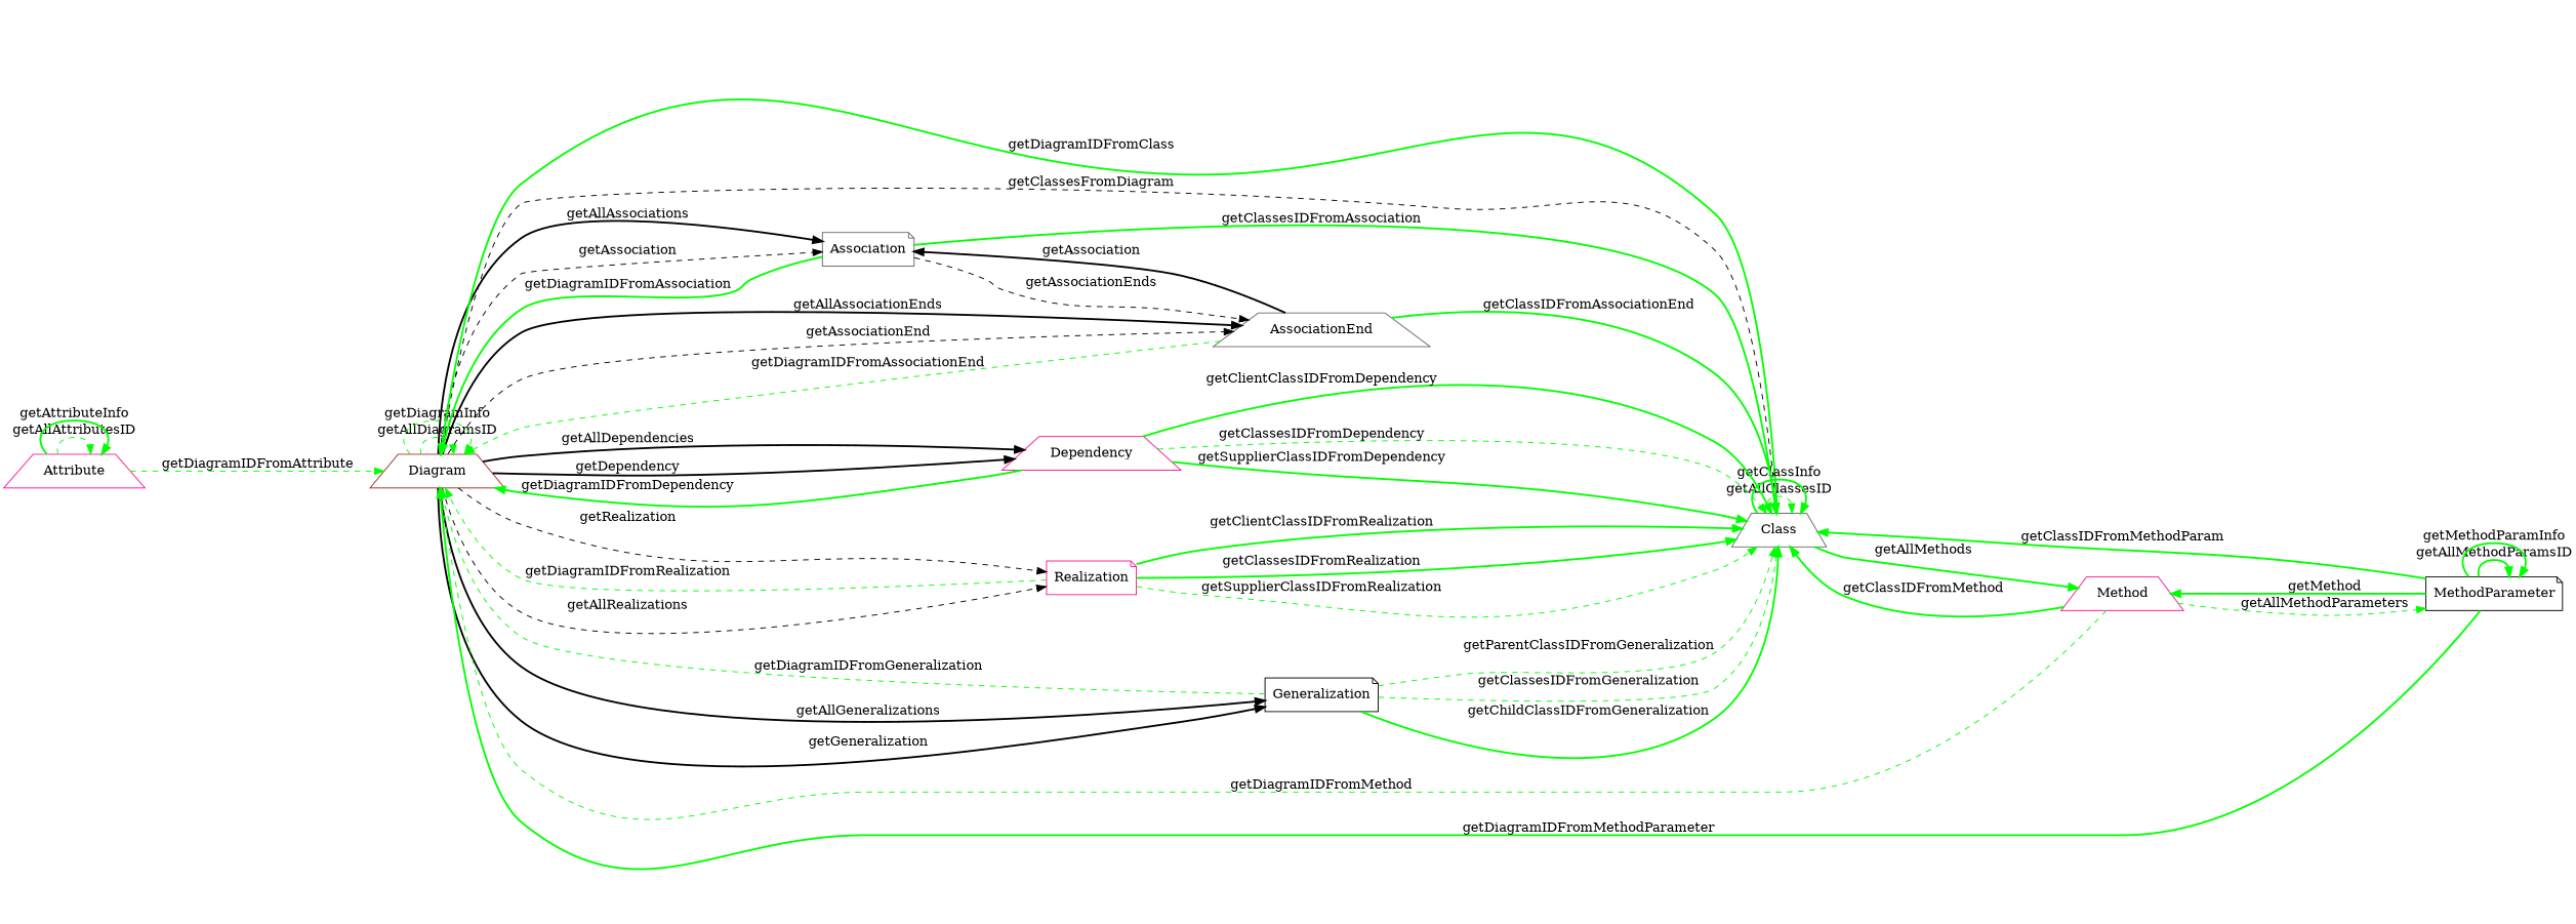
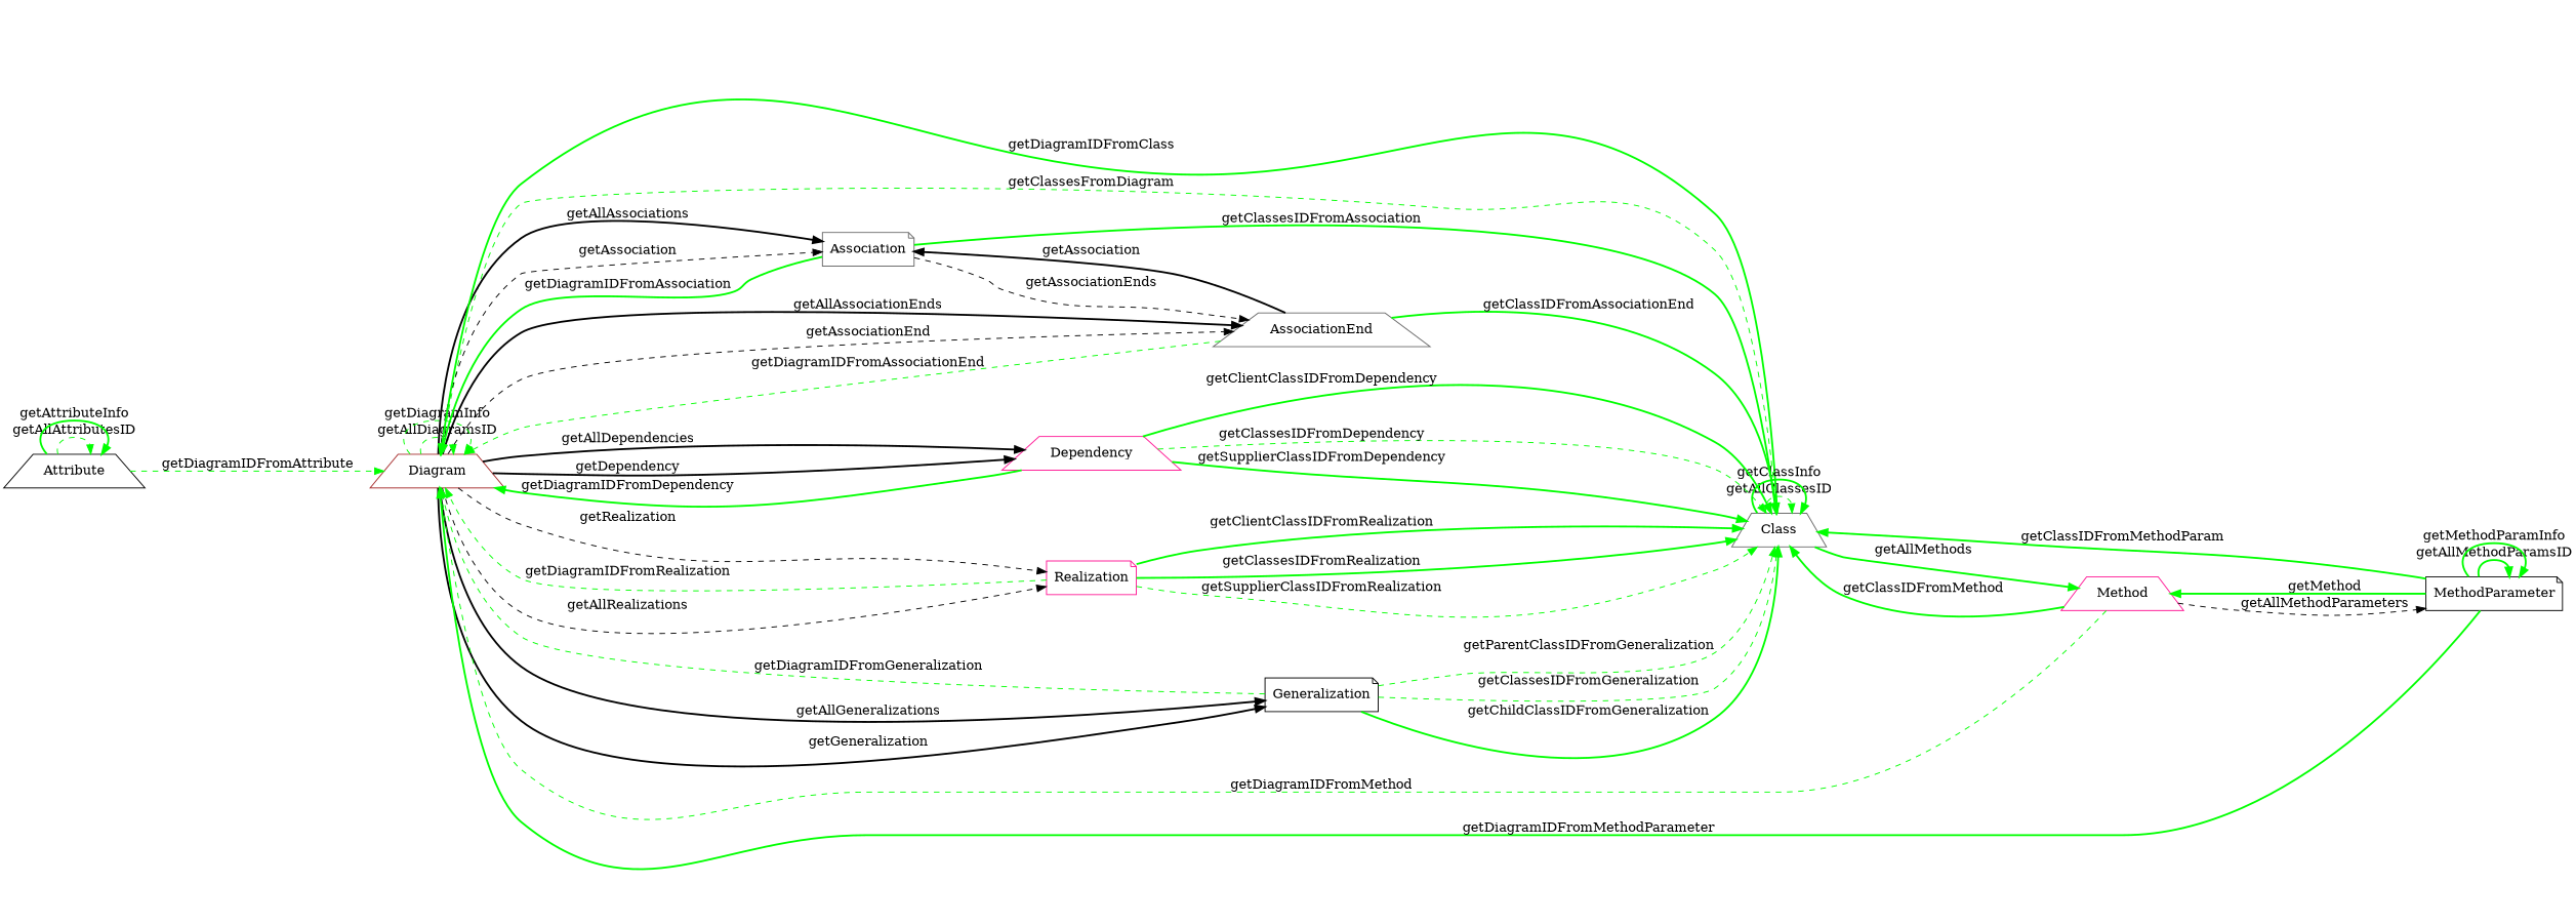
  digraph {
    rankdir=LR
    node [color=gray40 shape=trapezium]
    edge [color=green style=bold]
    n1 [color=brown label=Diagram]
    n2 [label=Class]
    n3 [label=Association shape=note]
    n4 [label=AssociationEnd]
    n5 [color=deeppink label=Dependency]
    n6 [color=deeppink label=Realization shape=note]
    n7 [color=black label=Generalization shape=note]
    n8 [color=deeppink label=Method]
-   n9 [color=deeppink label=Attribute]
+   n9 [color=black label=Attribute]
    n10 [color=black label=MethodParameter shape=note]
    n1 -> n1 [label=getAllDiagramsID style=dashed]
    n1 -> n1 [label=getDiagramInfo style=dashed]
-   n1 -> n2 [color=black label=getClassesFromDiagram style=dashed]
+   n1 -> n2 [label=getClassesFromDiagram style=dashed]
    n1 -> n3 [label=getAllAssociations color=""]
    n1 -> n3 [label=getAssociation style=dashed color=""]
    n1 -> n4 [label=getAllAssociationEnds color=""]
    n1 -> n4 [label=getAssociationEnd style=dashed color=""]
    n1 -> n5 [label=getAllDependencies color=""]
    n1 -> n5 [label=getDependency color=""]
    n1 -> n6 [label=getAllRealizations style=dashed color=""]
    n1 -> n6 [label=getRealization style=dashed color=""]
    n1 -> n7 [label=getAllGeneralizations color=""]
    n1 -> n7 [label=getGeneralization color=""]
    n2 -> n1 [label=getDiagramIDFromClass]
    n2 -> n2 [label=getAllClassesID style=dashed]
    n2 -> n2 [label=getClassInfo]
    n2 -> n8 [label=getAllMethods]
    n3 -> n1 [label=getDiagramIDFromAssociation]
    n3 -> n2 [label=getClassesIDFromAssociation]
    n3 -> n4 [label=getAssociationEnds style=dashed color=""]
    n4 -> n1 [label=getDiagramIDFromAssociationEnd style=dashed]
    n4 -> n2 [label=getClassIDFromAssociationEnd]
    n4 -> n3 [label=getAssociation color=""]
    n5 -> n1 [label=getDiagramIDFromDependency]
    n5 -> n2 [label=getClassesIDFromDependency style=dashed]
    n5 -> n2 [label=getSupplierClassIDFromDependency]
    n5 -> n2 [label=getClientClassIDFromDependency]
    n6 -> n1 [label=getDiagramIDFromRealization style=dashed]
    n6 -> n2 [label=getClassesIDFromRealization]
    n6 -> n2 [label=getSupplierClassIDFromRealization style=dashed]
    n6 -> n2 [label=getClientClassIDFromRealization]
    n7 -> n1 [label=getDiagramIDFromGeneralization style=dashed]
    n7 -> n2 [label=getClassesIDFromGeneralization style=dashed]
    n7 -> n2 [label=getChildClassIDFromGeneralization]
    n7 -> n2 [label=getParentClassIDFromGeneralization style=dashed]
    n8 -> n1 [label=getDiagramIDFromMethod style=dashed]
    n8 -> n2 [label=getClassIDFromMethod]
-   n8 -> n10 [label=getAllMethodParameters style=dashed]
+   n8 -> n10 [color=black label=getAllMethodParameters style=dashed]
    n9 -> n1 [label=getDiagramIDFromAttribute style=dashed]
    n9 -> n9 [label=getAllAttributesID style=dashed]
    n9 -> n9 [label=getAttributeInfo]
    n10 -> n1 [label=getDiagramIDFromMethodParameter]
    n10 -> n2 [label=getClassIDFromMethodParam]
    n10 -> n8 [label=getMethod]
    n10 -> n10 [label=getAllMethodParamsID]
    n10 -> n10 [label=getMethodParamInfo]
  }
